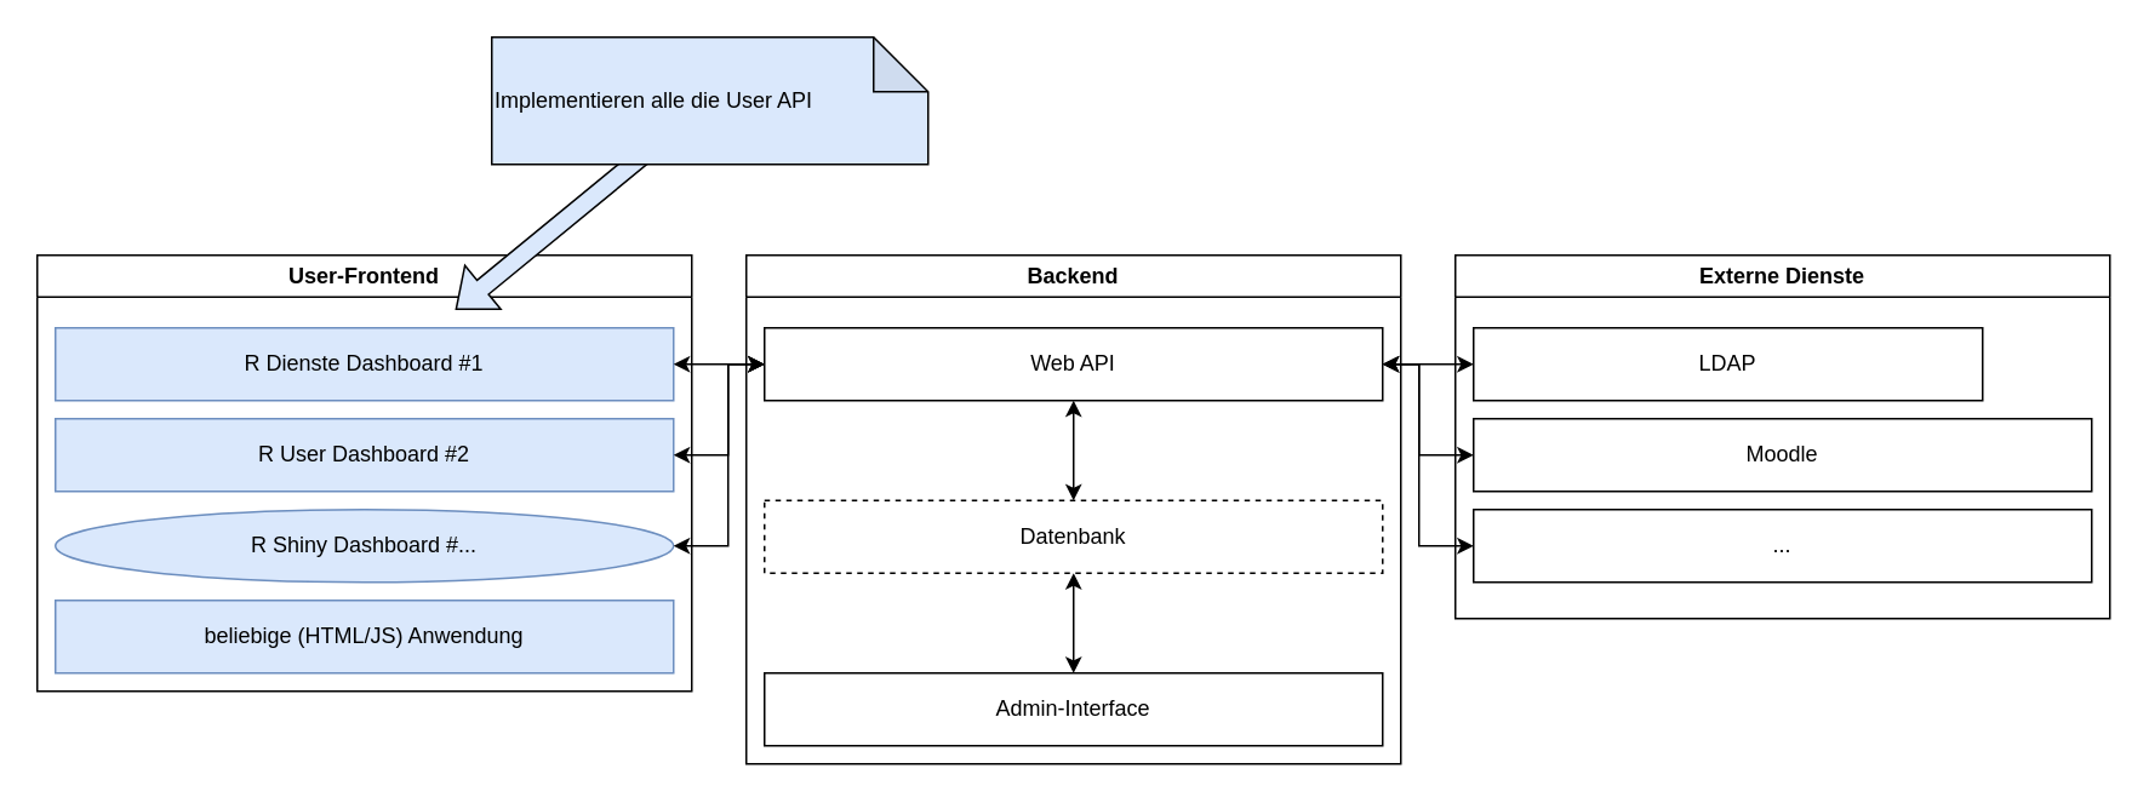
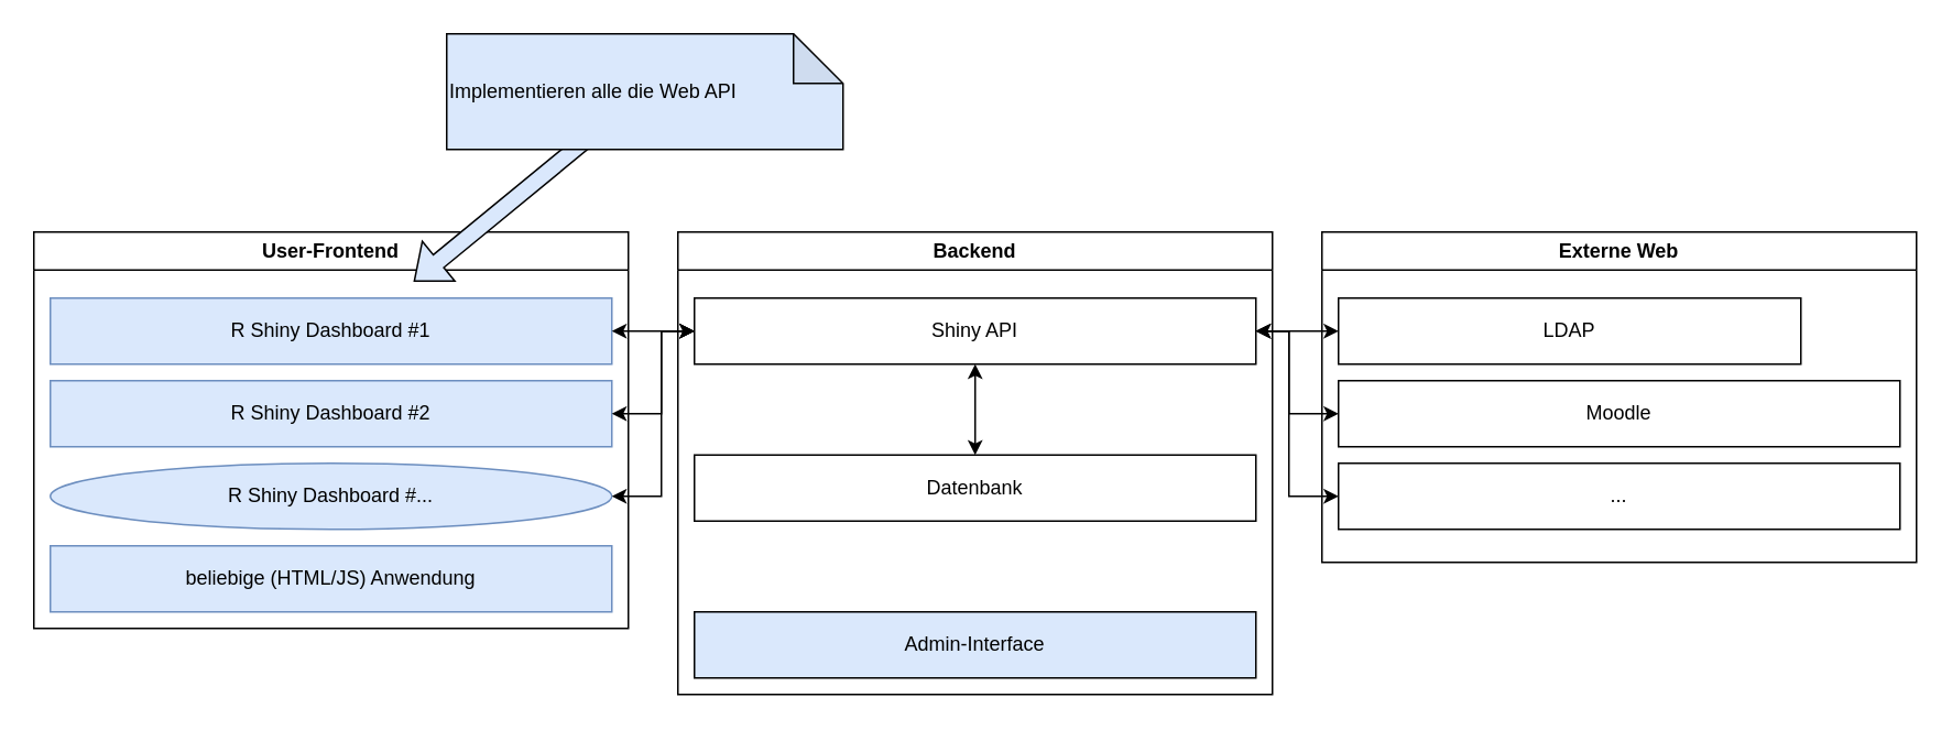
  <mxCell id="0" />
  <mxCell id="1" parent="0" />
  <mxCell id="2" value="User-Frontend" style="swimlane;whiteSpace=wrap;html=1;" vertex="1" parent="1"><mxGeometry x="20" y="140" width="360" height="240" as="geometry" /></mxCell>
- <mxCell id="3" value="R Dienste Dashboard #1" style="rounded=0;whiteSpace=wrap;html=1;fillColor=#dae8fc;strokeColor=#6c8ebf;" vertex="1" parent="2"><mxGeometry x="10" y="40" width="340" height="40" as="geometry" /></mxCell>
- <mxCell id="4" value="R User Dashboard #2" style="rounded=0;whiteSpace=wrap;html=1;fillColor=#dae8fc;strokeColor=#6c8ebf;" vertex="1" parent="2"><mxGeometry x="10" y="90" width="340" height="40" as="geometry" /></mxCell>
+ <mxCell id="3" value="R Shiny Dashboard #1" style="rounded=0;whiteSpace=wrap;html=1;fillColor=#dae8fc;strokeColor=#6c8ebf;" vertex="1" parent="2"><mxGeometry x="10" y="40" width="340" height="40" as="geometry" /></mxCell>
+ <mxCell id="4" value="R Shiny Dashboard #2" style="rounded=0;whiteSpace=wrap;html=1;fillColor=#dae8fc;strokeColor=#6c8ebf;" vertex="1" parent="2"><mxGeometry x="10" y="90" width="340" height="40" as="geometry" /></mxCell>
  <mxCell id="5" value="R Shiny Dashboard #..." style="ellipse;whiteSpace=wrap;html=1;fillColor=#dae8fc;strokeColor=#6c8ebf;" vertex="1" parent="2"><mxGeometry x="10" y="140" width="340" height="40" as="geometry" /></mxCell>
  <mxCell id="6" value="beliebige (HTML/JS) Anwendung" style="rounded=0;whiteSpace=wrap;html=1;fillColor=#dae8fc;strokeColor=#6c8ebf;" vertex="1" parent="2"><mxGeometry x="10" y="190" width="340" height="40" as="geometry" /></mxCell>
  <mxCell id="7" value="Backend" style="swimlane;whiteSpace=wrap;html=1;" vertex="1" parent="1"><mxGeometry x="410" y="140" width="360" height="280" as="geometry" /></mxCell>
  <mxCell id="8" style="edgeStyle=orthogonalEdgeStyle;rounded=0;orthogonalLoop=1;jettySize=auto;html=1;startArrow=classic;startFill=1;" edge="1" parent="7" source="9" target="11"><mxGeometry relative="1" as="geometry" /></mxCell>
- <mxCell id="9" value="Web API" style="rounded=0;whiteSpace=wrap;html=1;" vertex="1" parent="7"><mxGeometry x="10" y="40" width="340" height="40" as="geometry" /></mxCell>
- <mxCell id="10" style="edgeStyle=orthogonalEdgeStyle;rounded=0;orthogonalLoop=1;jettySize=auto;html=1;entryX=0.5;entryY=0;entryDx=0;entryDy=0;startArrow=classic;startFill=1;" edge="1" parent="7" source="11" target="12"><mxGeometry relative="1" as="geometry" /></mxCell>
- <mxCell id="11" value="Datenbank" style="rounded=0;whiteSpace=wrap;html=1;dashed=1;" vertex="1" parent="7"><mxGeometry x="10" y="135" width="340" height="40" as="geometry" /></mxCell>
- <mxCell id="12" value="Admin-Interface" style="rounded=0;whiteSpace=wrap;html=1;" vertex="1" parent="7"><mxGeometry x="10" y="230" width="340" height="40" as="geometry" /></mxCell>
- <mxCell id="13" value="Externe Dienste" style="swimlane;whiteSpace=wrap;html=1;" vertex="1" parent="1"><mxGeometry x="800" y="140" width="360" height="200" as="geometry" /></mxCell>
+ <mxCell id="9" value="Shiny API" style="rounded=0;whiteSpace=wrap;html=1;" vertex="1" parent="7"><mxGeometry x="10" y="40" width="340" height="40" as="geometry" /></mxCell>
+ <mxCell id="11" value="Datenbank" style="rounded=0;whiteSpace=wrap;html=1;" vertex="1" parent="7"><mxGeometry x="10" y="135" width="340" height="40" as="geometry" /></mxCell>
+ <mxCell id="12" value="Admin-Interface" style="rounded=0;whiteSpace=wrap;html=1;fillColor=#dae8fc;" vertex="1" parent="7"><mxGeometry x="10" y="230" width="340" height="40" as="geometry" /></mxCell>
+ <mxCell id="13" value="Externe Web" style="swimlane;whiteSpace=wrap;html=1;" vertex="1" parent="1"><mxGeometry x="800" y="140" width="360" height="200" as="geometry" /></mxCell>
  <mxCell id="14" value="LDAP" style="rounded=0;whiteSpace=wrap;html=1;" vertex="1" parent="13"><mxGeometry x="10" y="40" width="280" height="40" as="geometry" /></mxCell>
  <mxCell id="15" value="Moodle" style="rounded=0;whiteSpace=wrap;html=1;" vertex="1" parent="13"><mxGeometry x="10" y="90" width="340" height="40" as="geometry" /></mxCell>
  <mxCell id="16" value="..." style="rounded=0;whiteSpace=wrap;html=1;" vertex="1" parent="13"><mxGeometry x="10" y="140" width="340" height="40" as="geometry" /></mxCell>
  <mxCell id="17" style="edgeStyle=orthogonalEdgeStyle;rounded=0;orthogonalLoop=1;jettySize=auto;html=1;startArrow=classic;startFill=1;" edge="1" parent="1" source="3" target="9"><mxGeometry relative="1" as="geometry" /></mxCell>
  <mxCell id="18" style="edgeStyle=orthogonalEdgeStyle;rounded=0;orthogonalLoop=1;jettySize=auto;html=1;startArrow=classic;startFill=1;" edge="1" parent="1" source="4"><mxGeometry relative="1" as="geometry"><mxPoint x="420" y="200" as="targetPoint" /><Array as="points"><mxPoint x="400" y="250" /><mxPoint x="400" y="200" /></Array></mxGeometry></mxCell>
  <mxCell id="19" style="edgeStyle=orthogonalEdgeStyle;rounded=0;orthogonalLoop=1;jettySize=auto;html=1;exitX=1;exitY=0.5;exitDx=0;exitDy=0;startArrow=classic;startFill=1;" edge="1" parent="1" source="5"><mxGeometry relative="1" as="geometry"><mxPoint x="420" y="200" as="targetPoint" /><Array as="points"><mxPoint x="400" y="300" /><mxPoint x="400" y="200" /></Array></mxGeometry></mxCell>
  <mxCell id="20" style="edgeStyle=orthogonalEdgeStyle;rounded=0;orthogonalLoop=1;jettySize=auto;html=1;startArrow=classic;startFill=1;" edge="1" parent="1" source="9" target="14"><mxGeometry relative="1" as="geometry" /></mxCell>
  <mxCell id="21" style="edgeStyle=orthogonalEdgeStyle;rounded=0;orthogonalLoop=1;jettySize=auto;html=1;startArrow=classic;startFill=1;" edge="1" parent="1" source="15"><mxGeometry relative="1" as="geometry"><mxPoint x="760" y="200" as="targetPoint" /><Array as="points"><mxPoint x="780" y="250" /><mxPoint x="780" y="200" /></Array></mxGeometry></mxCell>
  <mxCell id="22" style="edgeStyle=orthogonalEdgeStyle;rounded=0;orthogonalLoop=1;jettySize=auto;html=1;startArrow=classic;startFill=1;" edge="1" parent="1" source="16"><mxGeometry relative="1" as="geometry"><mxPoint x="760" y="200" as="targetPoint" /><Array as="points"><mxPoint x="780" y="300" /><mxPoint x="780" y="200" /></Array></mxGeometry></mxCell>
  <mxCell id="23" style="rounded=0;orthogonalLoop=1;jettySize=auto;html=1;startArrow=none;startFill=0;shape=flexArrow;fillColor=#dae8fc;strokeColor=default;exitX=0.5;exitY=0.5;exitDx=0;exitDy=0;exitPerimeter=0;" edge="1" parent="1" source="24"><mxGeometry relative="1" as="geometry"><mxPoint x="250" y="170" as="targetPoint" /></mxGeometry></mxCell>
- <mxCell id="24" value="Implementieren alle die User API" style="shape=note;whiteSpace=wrap;html=1;backgroundOutline=1;darkOpacity=0.05;fillColor=#dae8fc;strokeColor=default;align=left;" vertex="1" parent="1"><mxGeometry x="270" y="20" width="240" height="70" as="geometry" /></mxCell>
+ <mxCell id="24" value="Implementieren alle die Web API" style="shape=note;whiteSpace=wrap;html=1;backgroundOutline=1;darkOpacity=0.05;fillColor=#dae8fc;strokeColor=default;align=left;" vertex="1" parent="1"><mxGeometry x="270" y="20" width="240" height="70" as="geometry" /></mxCell>
